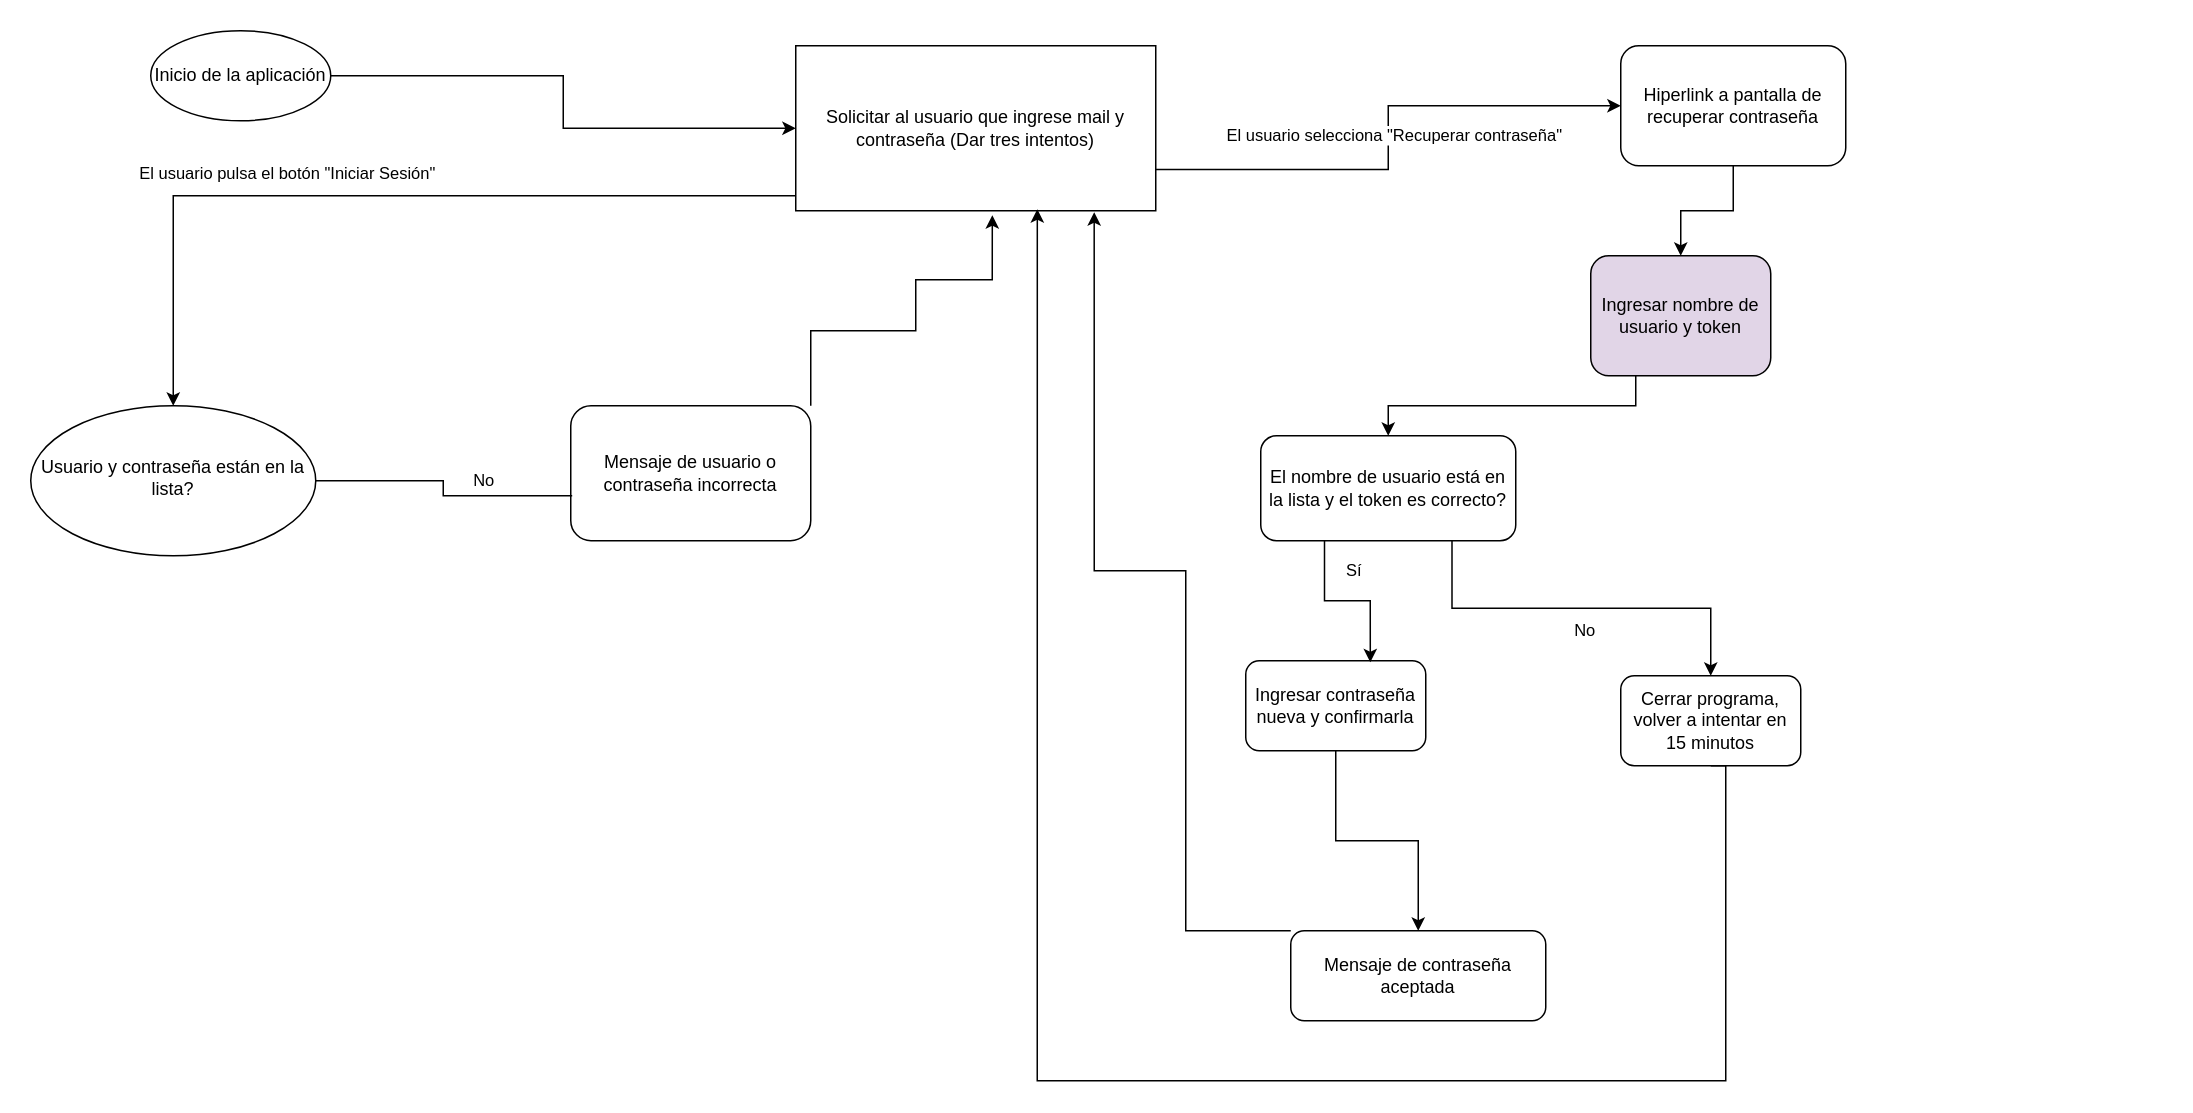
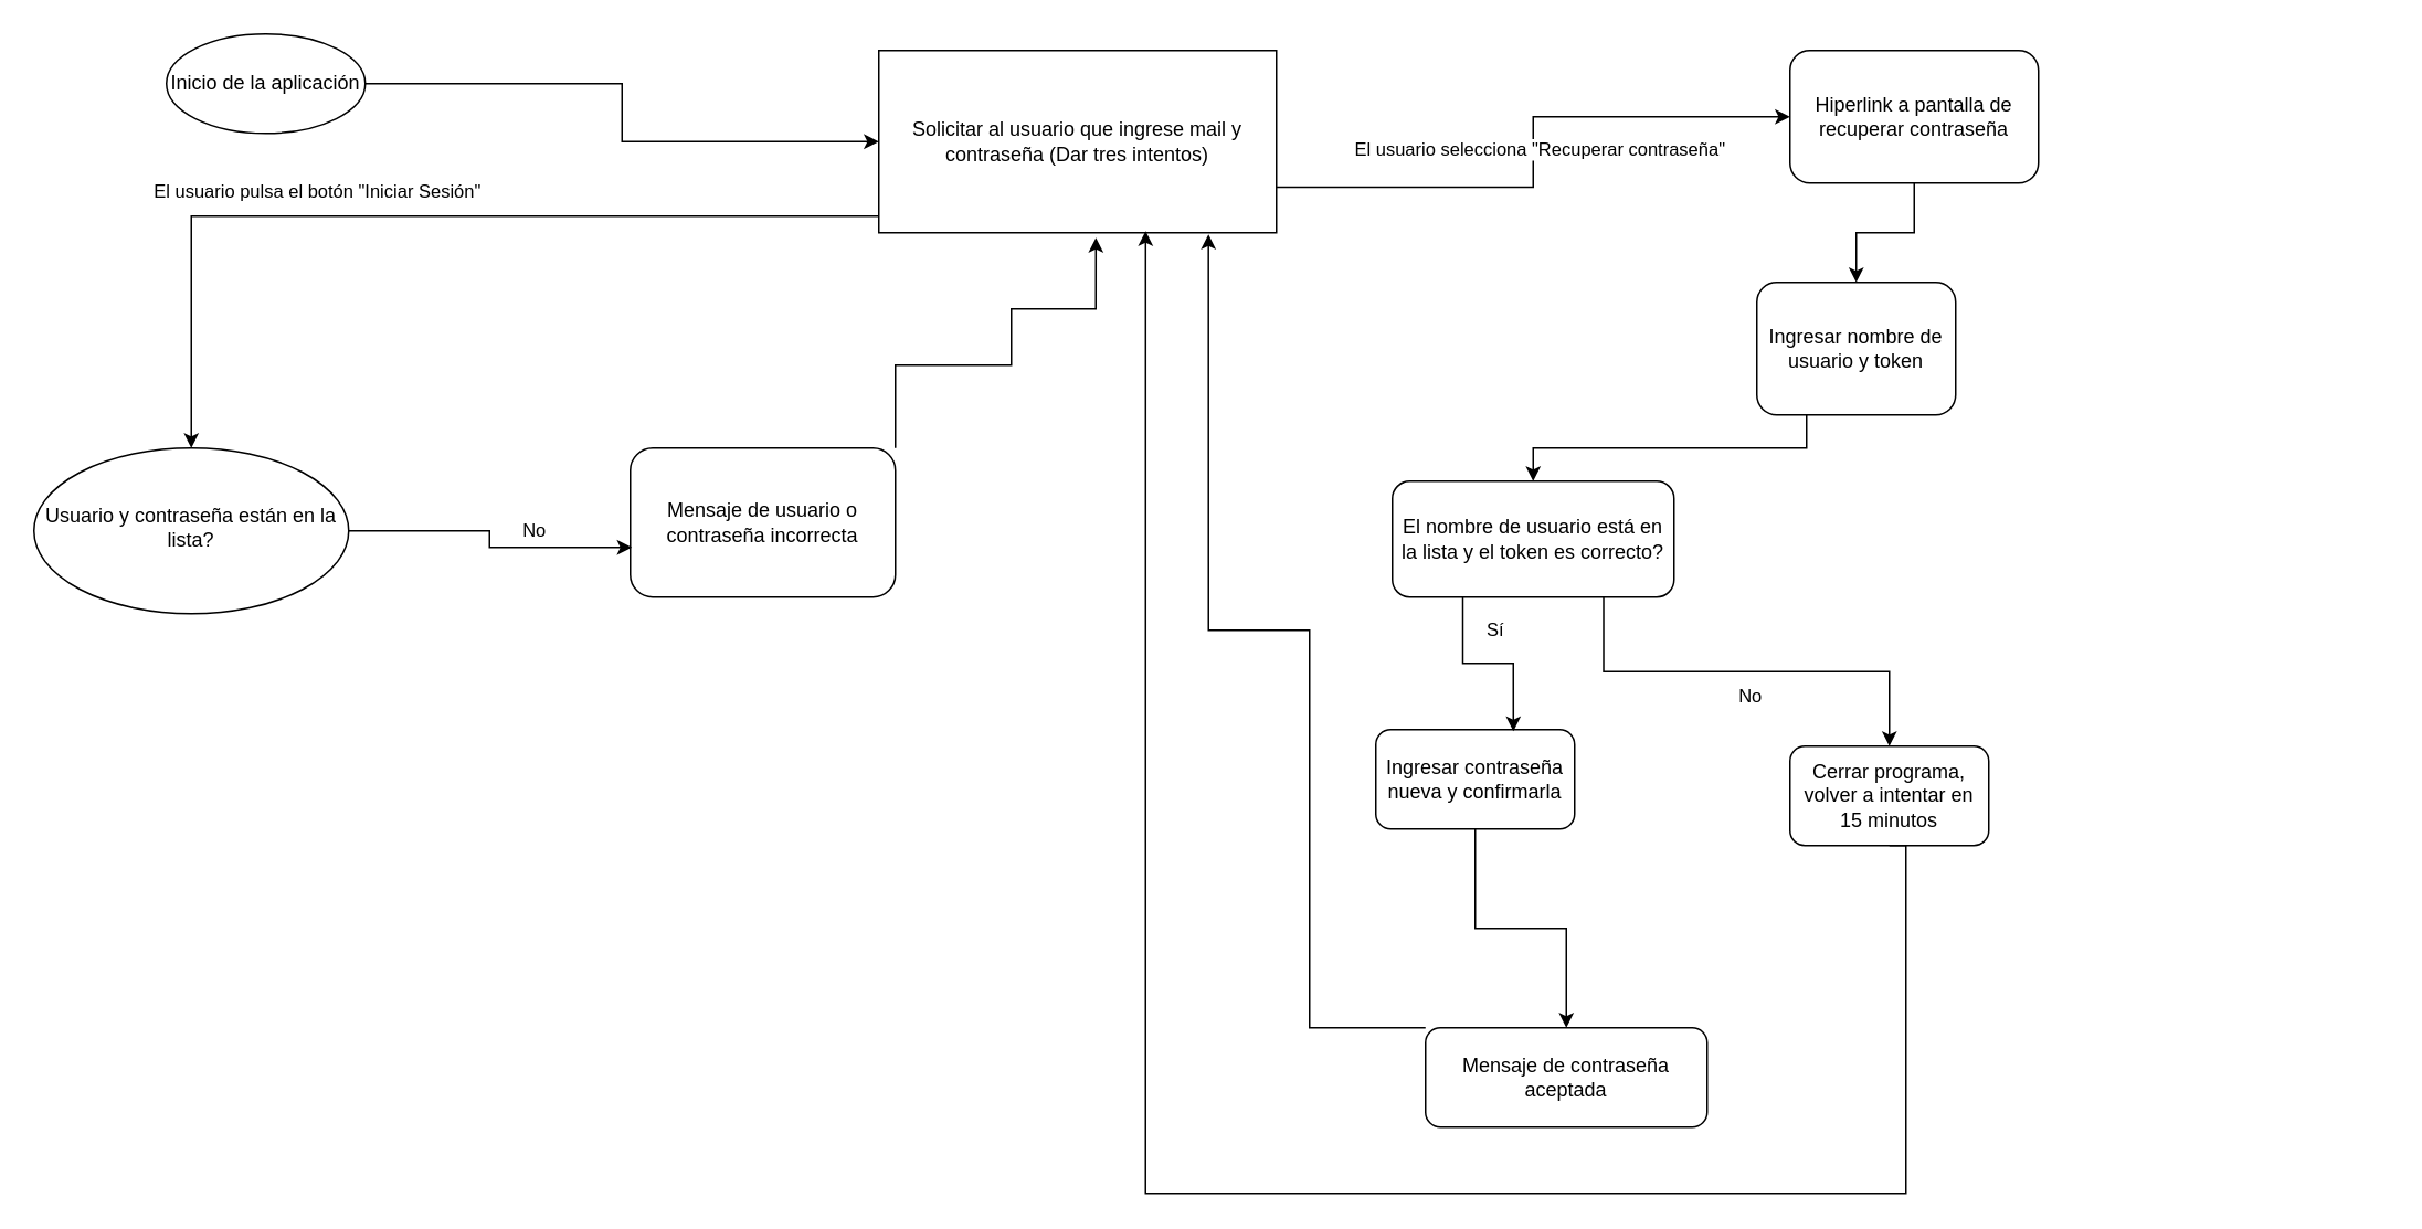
  <mxCell id="0" />
  <mxCell id="1" parent="0" />
  <mxCell id="2" value="El usuario pulsa el botón &quot;Iniciar Sesión&quot;" style="edgeStyle=orthogonalEdgeStyle;rounded=0;orthogonalLoop=1;jettySize=auto;html=1;" parent="1" source="5" target="3" edge="1"><mxGeometry x="0.223" y="-15" relative="1" as="geometry"><Array as="points"><mxPoint x="115" y="130" /></Array><mxPoint as="offset" /></mxGeometry></mxCell>
  <mxCell id="3" value="Usuario y contraseña están en la lista?" style="ellipse;whiteSpace=wrap;html=1;shadow=0;fontFamily=Helvetica;fontSize=12;align=center;strokeWidth=1;spacing=6;spacingTop=-4;" parent="1" vertex="1"><mxGeometry x="20" y="270" width="190" height="100" as="geometry" /></mxCell>
  <mxCell id="4" value="El usuario selecciona &quot;Recuperar contraseña&quot;" style="edgeStyle=orthogonalEdgeStyle;rounded=0;orthogonalLoop=1;jettySize=auto;html=1;exitX=1;exitY=0.75;exitDx=0;exitDy=0;" parent="1" source="5" target="7" edge="1"><mxGeometry x="0.139" y="-20" relative="1" as="geometry"><mxPoint as="offset" /></mxGeometry></mxCell>
  <mxCell id="5" value="Solicitar al usuario que ingrese mail y contraseña (Dar tres intentos)" style="rounded=0;whiteSpace=wrap;html=1;" parent="1" vertex="1"><mxGeometry x="530" y="30" width="240" height="110" as="geometry" /></mxCell>
  <mxCell id="6" style="edgeStyle=orthogonalEdgeStyle;rounded=0;orthogonalLoop=1;jettySize=auto;html=1;exitX=0.5;exitY=1;exitDx=0;exitDy=0;entryX=0.5;entryY=0;entryDx=0;entryDy=0;" parent="1" source="7" target="9" edge="1"><mxGeometry relative="1" as="geometry" /></mxCell>
  <mxCell id="7" value="Hiperlink a pantalla de recuperar contraseña" style="rounded=1;whiteSpace=wrap;html=1;" parent="1" vertex="1"><mxGeometry x="1080" y="30" width="150" height="80" as="geometry" /></mxCell>
  <mxCell id="8" style="edgeStyle=orthogonalEdgeStyle;rounded=0;orthogonalLoop=1;jettySize=auto;html=1;exitX=0.25;exitY=1;exitDx=0;exitDy=0;" parent="1" source="9" target="11" edge="1"><mxGeometry relative="1" as="geometry" /></mxCell>
- <mxCell id="9" value="Ingresar nombre de usuario y token" style="rounded=1;whiteSpace=wrap;html=1;fillColor=#e1d5e7;" parent="1" vertex="1"><mxGeometry x="1060" y="170" width="120" height="80" as="geometry" /></mxCell>
+ <mxCell id="9" value="Ingresar nombre de usuario y token" style="rounded=1;whiteSpace=wrap;html=1;" parent="1" vertex="1"><mxGeometry x="1060" y="170" width="120" height="80" as="geometry" /></mxCell>
  <mxCell id="10" value="No" style="edgeStyle=orthogonalEdgeStyle;rounded=0;orthogonalLoop=1;jettySize=auto;html=1;exitX=0.75;exitY=1;exitDx=0;exitDy=0;" parent="1" source="11" target="14" edge="1"><mxGeometry x="0.015" y="-15" relative="1" as="geometry"><mxPoint as="offset" /></mxGeometry></mxCell>
  <mxCell id="11" value="El nombre de usuario está en la lista y el token es correcto?" style="rounded=1;whiteSpace=wrap;html=1;" parent="1" vertex="1"><mxGeometry x="840" y="290" width="170" height="70" as="geometry" /></mxCell>
  <mxCell id="12" style="edgeStyle=orthogonalEdgeStyle;rounded=0;orthogonalLoop=1;jettySize=auto;html=1;exitX=0.5;exitY=1;exitDx=0;exitDy=0;entryX=0.5;entryY=0;entryDx=0;entryDy=0;" parent="1" source="13" target="16" edge="1"><mxGeometry relative="1" as="geometry" /></mxCell>
  <mxCell id="13" value="Ingresar contraseña nueva y confirmarla" style="rounded=1;whiteSpace=wrap;html=1;" parent="1" vertex="1"><mxGeometry x="830" y="440" width="120" height="60" as="geometry" /></mxCell>
  <mxCell id="14" value="Cerrar programa, volver a intentar en 15 minutos" style="rounded=1;whiteSpace=wrap;html=1;" parent="1" vertex="1"><mxGeometry x="1080" y="450" width="120" height="60" as="geometry" /></mxCell>
  <mxCell id="15" value="Sí&lt;br&gt;" style="edgeStyle=orthogonalEdgeStyle;rounded=0;orthogonalLoop=1;jettySize=auto;html=1;exitX=0.25;exitY=1;exitDx=0;exitDy=0;entryX=0.692;entryY=0.017;entryDx=0;entryDy=0;entryPerimeter=0;" parent="1" source="11" target="13" edge="1"><mxGeometry x="0.032" y="20" relative="1" as="geometry"><mxPoint x="1" as="offset" /></mxGeometry></mxCell>
  <mxCell id="16" value="Mensaje de contraseña aceptada" style="rounded=1;whiteSpace=wrap;html=1;" parent="1" vertex="1"><mxGeometry x="860" y="620" width="170" height="60" as="geometry" /></mxCell>
  <mxCell id="17" value="" style="edgeStyle=none;curved=1;rounded=0;orthogonalLoop=1;jettySize=auto;html=1;fontSize=12;startSize=8;endSize=8;" parent="1" edge="1"><mxGeometry relative="1" as="geometry"><mxPoint x="1380" y="680" as="targetPoint" /></mxGeometry></mxCell>
  <mxCell id="18" value="" style="edgeStyle=none;curved=1;rounded=0;orthogonalLoop=1;jettySize=auto;html=1;fontSize=12;startSize=8;endSize=8;" parent="1" edge="1"><mxGeometry relative="1" as="geometry"><mxPoint x="1440" y="530" as="targetPoint" /></mxGeometry></mxCell>
  <mxCell id="19" style="edgeStyle=orthogonalEdgeStyle;rounded=0;orthogonalLoop=1;jettySize=auto;html=1;exitX=1;exitY=0.5;exitDx=0;exitDy=0;" edge="1" parent="1" source="20" target="5"><mxGeometry relative="1" as="geometry" /></mxCell>
  <mxCell id="20" value="Inicio de la aplicación" style="ellipse;whiteSpace=wrap;html=1;fontSize=12;glass=0;strokeWidth=1;shadow=0;" parent="1" vertex="1"><mxGeometry x="100" y="20" width="120" height="60" as="geometry" /></mxCell>
  <mxCell id="21" style="edgeStyle=orthogonalEdgeStyle;rounded=0;orthogonalLoop=1;jettySize=auto;html=1;exitX=1;exitY=0;exitDx=0;exitDy=0;entryX=0.546;entryY=1.027;entryDx=0;entryDy=0;entryPerimeter=0;" parent="1" source="22" target="5" edge="1"><mxGeometry relative="1" as="geometry"><mxPoint x="660" y="150" as="targetPoint" /><Array as="points"><mxPoint x="540" y="220" /><mxPoint x="610" y="220" /><mxPoint x="610" y="186" /><mxPoint x="661" y="186" /></Array></mxGeometry></mxCell>
  <mxCell id="22" value="Mensaje de usuario o contraseña incorrecta" style="rounded=1;whiteSpace=wrap;html=1;" parent="1" vertex="1"><mxGeometry x="380" y="270" width="160" height="90" as="geometry" /></mxCell>
  <mxCell id="23" style="edgeStyle=orthogonalEdgeStyle;rounded=0;orthogonalLoop=1;jettySize=auto;html=1;exitX=0;exitY=0;exitDx=0;exitDy=0;entryX=0.829;entryY=1.009;entryDx=0;entryDy=0;entryPerimeter=0;" parent="1" source="16" target="5" edge="1"><mxGeometry relative="1" as="geometry"><Array as="points"><mxPoint x="790" y="620" /><mxPoint x="790" y="380" /><mxPoint x="729" y="380" /></Array></mxGeometry></mxCell>
- <mxCell id="24" value="No" style="edgeStyle=orthogonalEdgeStyle;rounded=0;orthogonalLoop=1;jettySize=auto;html=1;exitX=1;exitY=0.5;exitDx=0;exitDy=0;entryX=0.006;entryY=0.667;entryDx=0;entryDy=0;entryPerimeter=0;endArrow=none;" parent="1" source="3" target="22" edge="1"><mxGeometry x="0.343" y="10" relative="1" as="geometry"><mxPoint as="offset" /></mxGeometry></mxCell>
+ <mxCell id="24" value="No" style="edgeStyle=orthogonalEdgeStyle;rounded=0;orthogonalLoop=1;jettySize=auto;html=1;exitX=1;exitY=0.5;exitDx=0;exitDy=0;entryX=0.006;entryY=0.667;entryDx=0;entryDy=0;entryPerimeter=0;" parent="1" source="3" target="22" edge="1"><mxGeometry x="0.343" y="10" relative="1" as="geometry"><mxPoint as="offset" /></mxGeometry></mxCell>
  <mxCell id="25" style="edgeStyle=orthogonalEdgeStyle;rounded=0;orthogonalLoop=1;jettySize=auto;html=1;exitX=0.5;exitY=1;exitDx=0;exitDy=0;entryX=0.671;entryY=0.991;entryDx=0;entryDy=0;entryPerimeter=0;" edge="1" parent="1" source="14" target="5"><mxGeometry relative="1" as="geometry"><Array as="points"><mxPoint x="1150" y="510" /><mxPoint x="1150" y="720" /><mxPoint x="691" y="720" /></Array></mxGeometry></mxCell>
